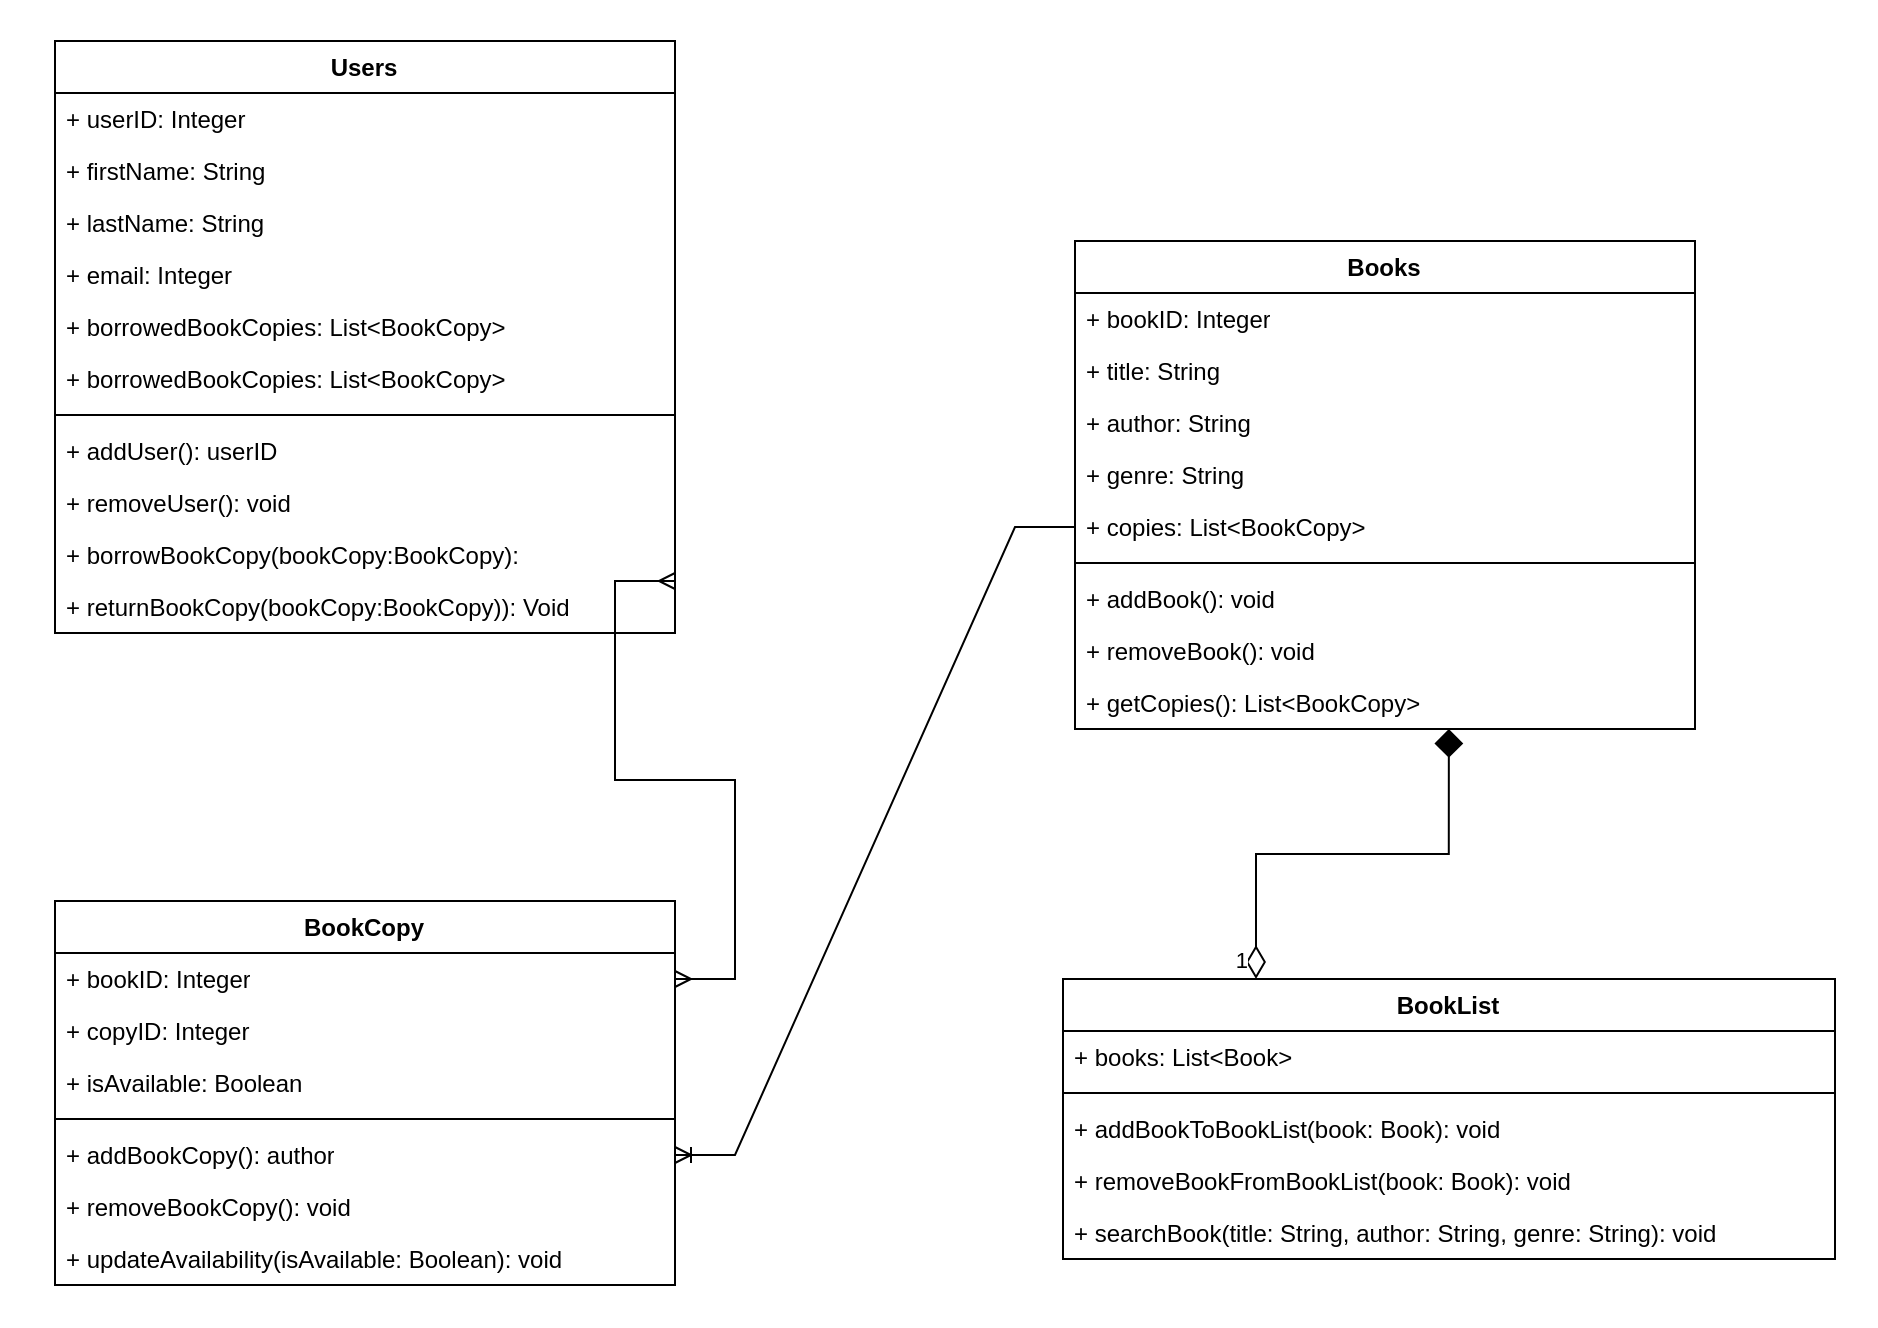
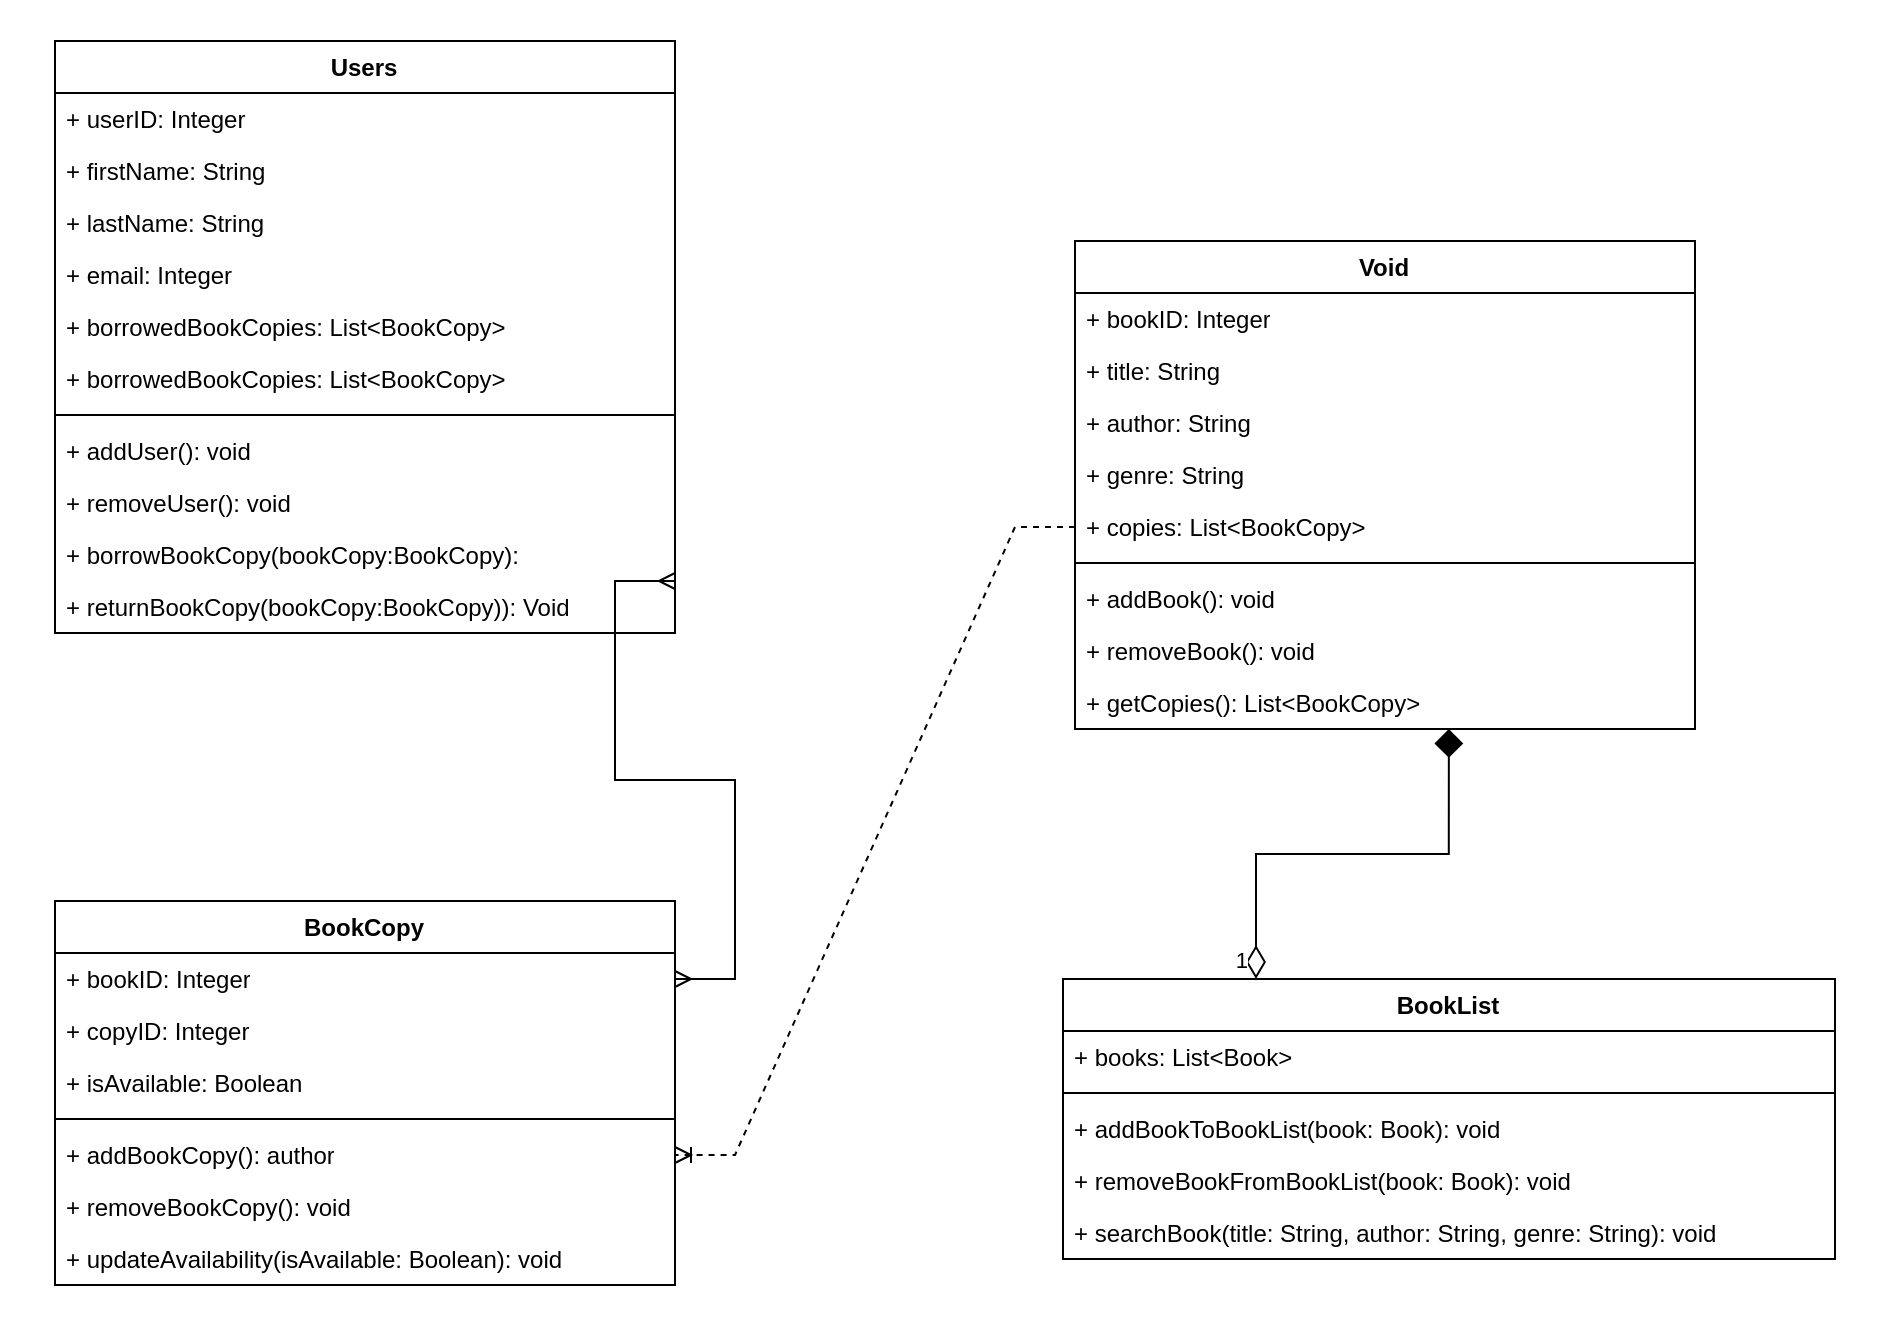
  <mxCell id="0" />
  <mxCell id="1" parent="0" />
  <mxCell id="2" value="Users" style="swimlane;fontStyle=1;align=center;verticalAlign=top;childLayout=stackLayout;horizontal=1;startSize=26;horizontalStack=0;resizeParent=1;resizeParentMax=0;resizeLast=0;collapsible=1;marginBottom=0;whiteSpace=wrap;html=1;" vertex="1" parent="1"><mxGeometry x="20" y="20" width="310" height="296" as="geometry" /></mxCell>
  <mxCell id="3" value="+ userID: Integer" style="text;strokeColor=none;fillColor=none;align=left;verticalAlign=top;spacingLeft=4;spacingRight=4;overflow=hidden;rotatable=0;points=[[0,0.5],[1,0.5]];portConstraint=eastwest;whiteSpace=wrap;html=1;" vertex="1" parent="2"><mxGeometry y="26" width="310" height="26" as="geometry" /></mxCell>
  <mxCell id="4" value="+ firstName: String" style="text;strokeColor=none;fillColor=none;align=left;verticalAlign=top;spacingLeft=4;spacingRight=4;overflow=hidden;rotatable=0;points=[[0,0.5],[1,0.5]];portConstraint=eastwest;whiteSpace=wrap;html=1;" vertex="1" parent="2"><mxGeometry y="52" width="310" height="26" as="geometry" /></mxCell>
  <mxCell id="5" value="+ lastName: String" style="text;strokeColor=none;fillColor=none;align=left;verticalAlign=top;spacingLeft=4;spacingRight=4;overflow=hidden;rotatable=0;points=[[0,0.5],[1,0.5]];portConstraint=eastwest;whiteSpace=wrap;html=1;" vertex="1" parent="2"><mxGeometry y="78" width="310" height="26" as="geometry" /></mxCell>
  <mxCell id="6" value="+ email: Integer" style="text;strokeColor=none;fillColor=none;align=left;verticalAlign=top;spacingLeft=4;spacingRight=4;overflow=hidden;rotatable=0;points=[[0,0.5],[1,0.5]];portConstraint=eastwest;whiteSpace=wrap;html=1;" vertex="1" parent="2"><mxGeometry y="104" width="310" height="26" as="geometry" /></mxCell>
  <mxCell id="7" value="+ borrowedBookCopies: List&amp;lt;BookCopy&amp;gt;" style="text;strokeColor=none;fillColor=none;align=left;verticalAlign=top;spacingLeft=4;spacingRight=4;overflow=hidden;rotatable=0;points=[[0,0.5],[1,0.5]];portConstraint=eastwest;whiteSpace=wrap;html=1;" vertex="1" parent="2"><mxGeometry y="130" width="310" height="26" as="geometry" /></mxCell>
  <mxCell id="8" value="+ borrowedBookCopies: List&amp;lt;BookCopy&amp;gt;" style="text;strokeColor=none;fillColor=none;align=left;verticalAlign=top;spacingLeft=4;spacingRight=4;overflow=hidden;rotatable=0;points=[[0,0.5],[1,0.5]];portConstraint=eastwest;whiteSpace=wrap;html=1;" vertex="1" parent="2"><mxGeometry y="156" width="310" height="26" as="geometry" /></mxCell>
  <mxCell id="9" value="" style="line;strokeWidth=1;fillColor=none;align=left;verticalAlign=middle;spacingTop=-1;spacingLeft=3;spacingRight=3;rotatable=0;labelPosition=right;points=[];portConstraint=eastwest;strokeColor=inherit;" vertex="1" parent="2"><mxGeometry y="182" width="310" height="10" as="geometry" /></mxCell>
- <mxCell id="10" value="+ addUser(): userID" style="text;strokeColor=none;fillColor=none;align=left;verticalAlign=top;spacingLeft=4;spacingRight=4;overflow=hidden;rotatable=0;points=[[0,0.5],[1,0.5]];portConstraint=eastwest;whiteSpace=wrap;html=1;" vertex="1" parent="2"><mxGeometry y="192" width="310" height="26" as="geometry" /></mxCell>
+ <mxCell id="10" value="+ addUser(): void" style="text;strokeColor=none;fillColor=none;align=left;verticalAlign=top;spacingLeft=4;spacingRight=4;overflow=hidden;rotatable=0;points=[[0,0.5],[1,0.5]];portConstraint=eastwest;whiteSpace=wrap;html=1;" vertex="1" parent="2"><mxGeometry y="192" width="310" height="26" as="geometry" /></mxCell>
  <mxCell id="11" value="+ removeUser(): void" style="text;strokeColor=none;fillColor=none;align=left;verticalAlign=top;spacingLeft=4;spacingRight=4;overflow=hidden;rotatable=0;points=[[0,0.5],[1,0.5]];portConstraint=eastwest;whiteSpace=wrap;html=1;" vertex="1" parent="2"><mxGeometry y="218" width="310" height="26" as="geometry" /></mxCell>
  <mxCell id="12" value="+ borrowBookCopy(bookCopy:BookCopy):&amp;nbsp;" style="text;strokeColor=none;fillColor=none;align=left;verticalAlign=top;spacingLeft=4;spacingRight=4;overflow=hidden;rotatable=0;points=[[0,0.5],[1,0.5]];portConstraint=eastwest;whiteSpace=wrap;html=1;" vertex="1" parent="2"><mxGeometry y="244" width="310" height="26" as="geometry" /></mxCell>
  <mxCell id="13" value="+ returnBookCopy(bookCopy:BookCopy)): Void" style="text;strokeColor=none;fillColor=none;align=left;verticalAlign=top;spacingLeft=4;spacingRight=4;overflow=hidden;rotatable=0;points=[[0,0.5],[1,0.5]];portConstraint=eastwest;whiteSpace=wrap;html=1;" vertex="1" parent="2"><mxGeometry y="270" width="310" height="26" as="geometry" /></mxCell>
- <mxCell id="14" value="Books" style="swimlane;fontStyle=1;align=center;verticalAlign=top;childLayout=stackLayout;horizontal=1;startSize=26;horizontalStack=0;resizeParent=1;resizeParentMax=0;resizeLast=0;collapsible=1;marginBottom=0;whiteSpace=wrap;html=1;" vertex="1" parent="1"><mxGeometry x="530" y="120" width="310" height="244" as="geometry" /></mxCell>
+ <mxCell id="14" value="Void" style="swimlane;fontStyle=1;align=center;verticalAlign=top;childLayout=stackLayout;horizontal=1;startSize=26;horizontalStack=0;resizeParent=1;resizeParentMax=0;resizeLast=0;collapsible=1;marginBottom=0;whiteSpace=wrap;html=1;" vertex="1" parent="1"><mxGeometry x="530" y="120" width="310" height="244" as="geometry" /></mxCell>
  <mxCell id="15" value="+ bookID: Integer" style="text;strokeColor=none;fillColor=none;align=left;verticalAlign=top;spacingLeft=4;spacingRight=4;overflow=hidden;rotatable=0;points=[[0,0.5],[1,0.5]];portConstraint=eastwest;whiteSpace=wrap;html=1;" vertex="1" parent="14"><mxGeometry y="26" width="310" height="26" as="geometry" /></mxCell>
  <mxCell id="16" value="+ title: String" style="text;strokeColor=none;fillColor=none;align=left;verticalAlign=top;spacingLeft=4;spacingRight=4;overflow=hidden;rotatable=0;points=[[0,0.5],[1,0.5]];portConstraint=eastwest;whiteSpace=wrap;html=1;" vertex="1" parent="14"><mxGeometry y="52" width="310" height="26" as="geometry" /></mxCell>
  <mxCell id="17" value="+ author: String" style="text;strokeColor=none;fillColor=none;align=left;verticalAlign=top;spacingLeft=4;spacingRight=4;overflow=hidden;rotatable=0;points=[[0,0.5],[1,0.5]];portConstraint=eastwest;whiteSpace=wrap;html=1;" vertex="1" parent="14"><mxGeometry y="78" width="310" height="26" as="geometry" /></mxCell>
  <mxCell id="18" value="+ genre: String" style="text;strokeColor=none;fillColor=none;align=left;verticalAlign=top;spacingLeft=4;spacingRight=4;overflow=hidden;rotatable=0;points=[[0,0.5],[1,0.5]];portConstraint=eastwest;whiteSpace=wrap;html=1;" vertex="1" parent="14"><mxGeometry y="104" width="310" height="26" as="geometry" /></mxCell>
  <mxCell id="19" value="+ copies: List&amp;lt;BookCopy&amp;gt;" style="text;strokeColor=none;fillColor=none;align=left;verticalAlign=top;spacingLeft=4;spacingRight=4;overflow=hidden;rotatable=0;points=[[0,0.5],[1,0.5]];portConstraint=eastwest;whiteSpace=wrap;html=1;" vertex="1" parent="14"><mxGeometry y="130" width="310" height="26" as="geometry" /></mxCell>
  <mxCell id="20" value="" style="line;strokeWidth=1;fillColor=none;align=left;verticalAlign=middle;spacingTop=-1;spacingLeft=3;spacingRight=3;rotatable=0;labelPosition=right;points=[];portConstraint=eastwest;strokeColor=inherit;" vertex="1" parent="14"><mxGeometry y="156" width="310" height="10" as="geometry" /></mxCell>
  <mxCell id="21" value="+ addBook(): void" style="text;strokeColor=none;fillColor=none;align=left;verticalAlign=top;spacingLeft=4;spacingRight=4;overflow=hidden;rotatable=0;points=[[0,0.5],[1,0.5]];portConstraint=eastwest;whiteSpace=wrap;html=1;" vertex="1" parent="14"><mxGeometry y="166" width="310" height="26" as="geometry" /></mxCell>
  <mxCell id="22" value="+ removeBook(): void" style="text;strokeColor=none;fillColor=none;align=left;verticalAlign=top;spacingLeft=4;spacingRight=4;overflow=hidden;rotatable=0;points=[[0,0.5],[1,0.5]];portConstraint=eastwest;whiteSpace=wrap;html=1;" vertex="1" parent="14"><mxGeometry y="192" width="310" height="26" as="geometry" /></mxCell>
  <mxCell id="23" value="+ getCopies(): List&amp;lt;BookCopy&amp;gt;" style="text;strokeColor=none;fillColor=none;align=left;verticalAlign=top;spacingLeft=4;spacingRight=4;overflow=hidden;rotatable=0;points=[[0,0.5],[1,0.5]];portConstraint=eastwest;whiteSpace=wrap;html=1;" vertex="1" parent="14"><mxGeometry y="218" width="310" height="26" as="geometry" /></mxCell>
  <mxCell id="24" value="BookCopy" style="swimlane;fontStyle=1;align=center;verticalAlign=top;childLayout=stackLayout;horizontal=1;startSize=26;horizontalStack=0;resizeParent=1;resizeParentMax=0;resizeLast=0;collapsible=1;marginBottom=0;whiteSpace=wrap;html=1;" vertex="1" parent="1"><mxGeometry x="20" y="450" width="310" height="192" as="geometry" /></mxCell>
  <mxCell id="25" value="+ bookID: Integer" style="text;strokeColor=none;fillColor=none;align=left;verticalAlign=top;spacingLeft=4;spacingRight=4;overflow=hidden;rotatable=0;points=[[0,0.5],[1,0.5]];portConstraint=eastwest;whiteSpace=wrap;html=1;" vertex="1" parent="24"><mxGeometry y="26" width="310" height="26" as="geometry" /></mxCell>
  <mxCell id="26" value="+ copyID: Integer" style="text;strokeColor=none;fillColor=none;align=left;verticalAlign=top;spacingLeft=4;spacingRight=4;overflow=hidden;rotatable=0;points=[[0,0.5],[1,0.5]];portConstraint=eastwest;whiteSpace=wrap;html=1;" vertex="1" parent="24"><mxGeometry y="52" width="310" height="26" as="geometry" /></mxCell>
  <mxCell id="27" value="+ isAvailable: Boolean" style="text;strokeColor=none;fillColor=none;align=left;verticalAlign=top;spacingLeft=4;spacingRight=4;overflow=hidden;rotatable=0;points=[[0,0.5],[1,0.5]];portConstraint=eastwest;whiteSpace=wrap;html=1;" vertex="1" parent="24"><mxGeometry y="78" width="310" height="26" as="geometry" /></mxCell>
  <mxCell id="28" value="" style="line;strokeWidth=1;fillColor=none;align=left;verticalAlign=middle;spacingTop=-1;spacingLeft=3;spacingRight=3;rotatable=0;labelPosition=right;points=[];portConstraint=eastwest;strokeColor=inherit;" vertex="1" parent="24"><mxGeometry y="104" width="310" height="10" as="geometry" /></mxCell>
  <mxCell id="29" value="+ addBookCopy(): author" style="text;strokeColor=none;fillColor=none;align=left;verticalAlign=top;spacingLeft=4;spacingRight=4;overflow=hidden;rotatable=0;points=[[0,0.5],[1,0.5]];portConstraint=eastwest;whiteSpace=wrap;html=1;" vertex="1" parent="24"><mxGeometry y="114" width="310" height="26" as="geometry" /></mxCell>
  <mxCell id="30" value="+ removeBookCopy(): void" style="text;strokeColor=none;fillColor=none;align=left;verticalAlign=top;spacingLeft=4;spacingRight=4;overflow=hidden;rotatable=0;points=[[0,0.5],[1,0.5]];portConstraint=eastwest;whiteSpace=wrap;html=1;" vertex="1" parent="24"><mxGeometry y="140" width="310" height="26" as="geometry" /></mxCell>
  <mxCell id="31" value="+ updateAvailability(isAvailable: Boolean): void" style="text;strokeColor=none;fillColor=none;align=left;verticalAlign=top;spacingLeft=4;spacingRight=4;overflow=hidden;rotatable=0;points=[[0,0.5],[1,0.5]];portConstraint=eastwest;whiteSpace=wrap;html=1;" vertex="1" parent="24"><mxGeometry y="166" width="310" height="26" as="geometry" /></mxCell>
  <mxCell id="32" value="BookList" style="swimlane;fontStyle=1;align=center;verticalAlign=top;childLayout=stackLayout;horizontal=1;startSize=26;horizontalStack=0;resizeParent=1;resizeParentMax=0;resizeLast=0;collapsible=1;marginBottom=0;whiteSpace=wrap;html=1;" vertex="1" parent="1"><mxGeometry x="524" y="489" width="386" height="140" as="geometry" /></mxCell>
  <mxCell id="33" value="+ books: List&amp;lt;Book&amp;gt;" style="text;strokeColor=none;fillColor=none;align=left;verticalAlign=top;spacingLeft=4;spacingRight=4;overflow=hidden;rotatable=0;points=[[0,0.5],[1,0.5]];portConstraint=eastwest;whiteSpace=wrap;html=1;" vertex="1" parent="32"><mxGeometry y="26" width="386" height="26" as="geometry" /></mxCell>
  <mxCell id="34" value="" style="line;strokeWidth=1;fillColor=none;align=left;verticalAlign=middle;spacingTop=-1;spacingLeft=3;spacingRight=3;rotatable=0;labelPosition=right;points=[];portConstraint=eastwest;strokeColor=inherit;" vertex="1" parent="32"><mxGeometry y="52" width="386" height="10" as="geometry" /></mxCell>
  <mxCell id="35" value="+ addBookToBookList(book: Book): void" style="text;strokeColor=none;fillColor=none;align=left;verticalAlign=top;spacingLeft=4;spacingRight=4;overflow=hidden;rotatable=0;points=[[0,0.5],[1,0.5]];portConstraint=eastwest;whiteSpace=wrap;html=1;" vertex="1" parent="32"><mxGeometry y="62" width="386" height="26" as="geometry" /></mxCell>
  <mxCell id="36" value="+ removeBookFromBookList(book: Book): void" style="text;strokeColor=none;fillColor=none;align=left;verticalAlign=top;spacingLeft=4;spacingRight=4;overflow=hidden;rotatable=0;points=[[0,0.5],[1,0.5]];portConstraint=eastwest;whiteSpace=wrap;html=1;" vertex="1" parent="32"><mxGeometry y="88" width="386" height="26" as="geometry" /></mxCell>
  <mxCell id="37" value="+ searchBook(title: String, author: String, genre: String): void" style="text;strokeColor=none;fillColor=none;align=left;verticalAlign=top;spacingLeft=4;spacingRight=4;overflow=hidden;rotatable=0;points=[[0,0.5],[1,0.5]];portConstraint=eastwest;whiteSpace=wrap;html=1;" vertex="1" parent="32"><mxGeometry y="114" width="386" height="26" as="geometry" /></mxCell>
  <mxCell id="38" style="edgeStyle=orthogonalEdgeStyle;rounded=0;orthogonalLoop=1;jettySize=auto;html=1;exitX=0;exitY=0.5;exitDx=0;exitDy=0;entryX=-0.003;entryY=-0.154;entryDx=0;entryDy=0;entryPerimeter=0;strokeColor=none;" edge="1" parent="1" source="7" target="29"><mxGeometry relative="1" as="geometry" /></mxCell>
  <mxCell id="39" value="" style="edgeStyle=entityRelationEdgeStyle;fontSize=12;html=1;endArrow=ERmany;startArrow=ERmany;rounded=0;exitX=1;exitY=0.5;exitDx=0;exitDy=0;" edge="1" parent="1" source="25"><mxGeometry width="100" height="100" relative="1" as="geometry"><mxPoint x="252.5" y="437" as="sourcePoint" /><mxPoint x="330" y="290" as="targetPoint" /><Array as="points"><mxPoint x="400" y="387" /></Array></mxGeometry></mxCell>
- <mxCell id="40" value="" style="edgeStyle=entityRelationEdgeStyle;fontSize=12;html=1;endArrow=ERoneToMany;rounded=0;exitX=0;exitY=0.5;exitDx=0;exitDy=0;entryX=1;entryY=0.5;entryDx=0;entryDy=0;" edge="1" parent="1" source="19" target="29"><mxGeometry width="100" height="100" relative="1" as="geometry"><mxPoint x="450" y="370" as="sourcePoint" /><mxPoint x="530" y="270" as="targetPoint" /></mxGeometry></mxCell>
+ <mxCell id="40" value="" style="edgeStyle=entityRelationEdgeStyle;fontSize=12;html=1;endArrow=ERoneToMany;rounded=0;exitX=0;exitY=0.5;exitDx=0;exitDy=0;entryX=1;entryY=0.5;entryDx=0;entryDy=0;dashed=1;" edge="1" parent="1" source="19" target="29"><mxGeometry width="100" height="100" relative="1" as="geometry"><mxPoint x="450" y="370" as="sourcePoint" /><mxPoint x="530" y="270" as="targetPoint" /></mxGeometry></mxCell>
  <mxCell id="41" value="1" style="endArrow=diamond;html=1;endSize=12;startArrow=diamondThin;startSize=14;startFill=0;edgeStyle=orthogonalEdgeStyle;align=right;verticalAlign=bottom;rounded=0;exitX=0.25;exitY=0;exitDx=0;exitDy=0;entryX=0.603;entryY=1;entryDx=0;entryDy=0;entryPerimeter=0;strokeWidth=1;" edge="1" parent="1" source="32" target="23"><mxGeometry x="-1" y="3" relative="1" as="geometry"><mxPoint x="720" y="480" as="sourcePoint" /><mxPoint x="580" y="320" as="targetPoint" /></mxGeometry></mxCell>
